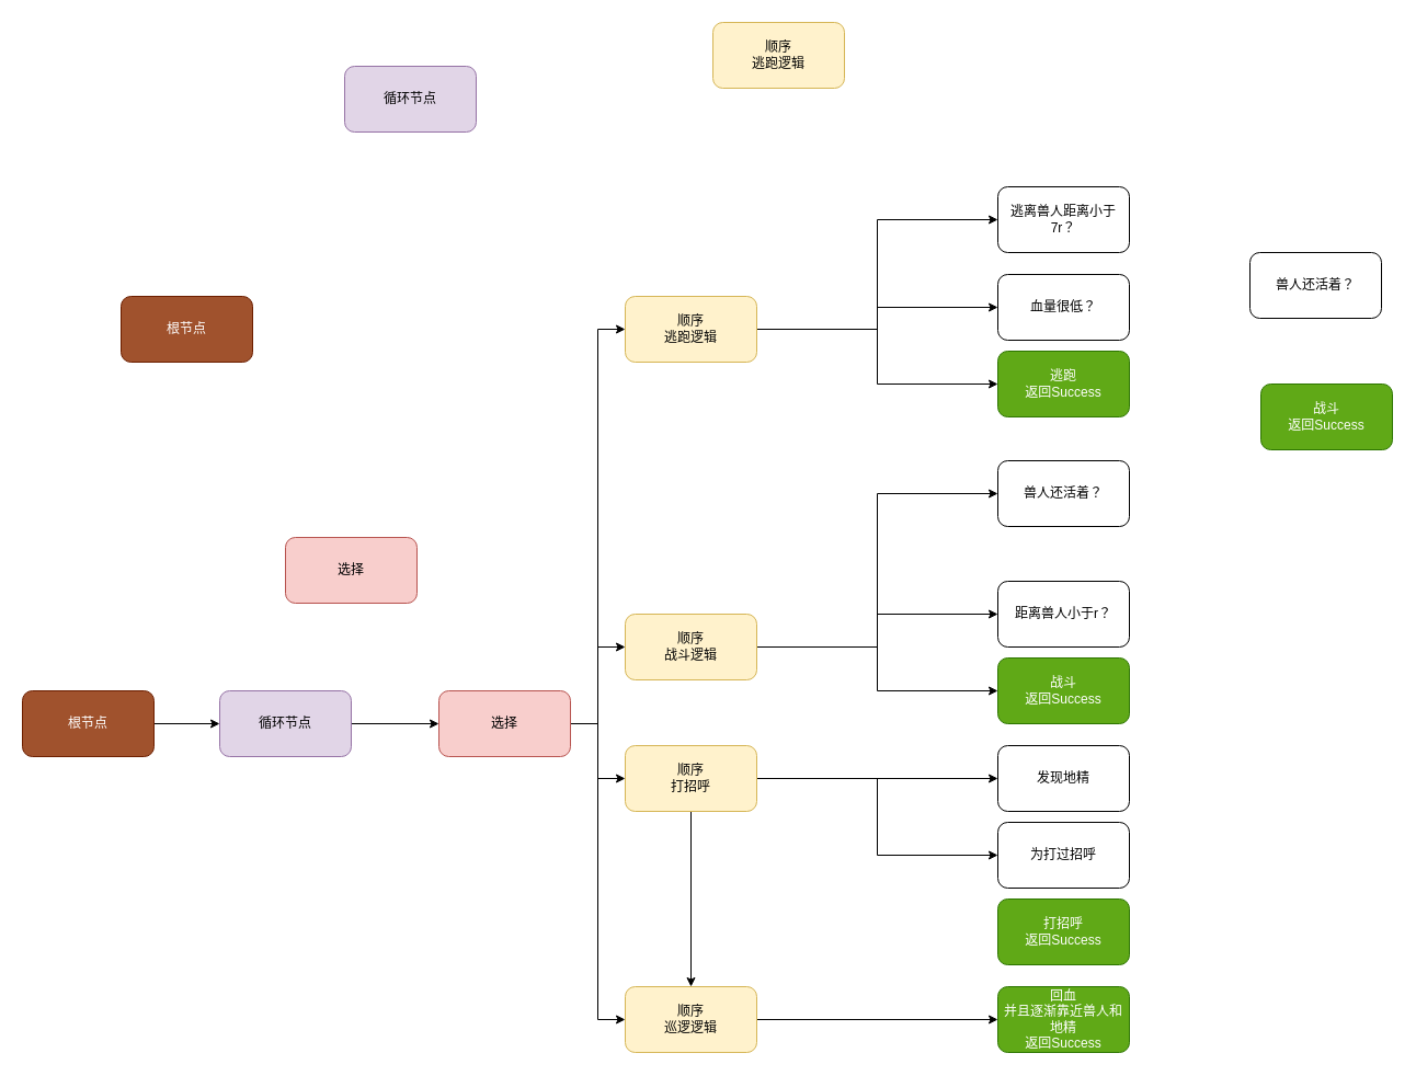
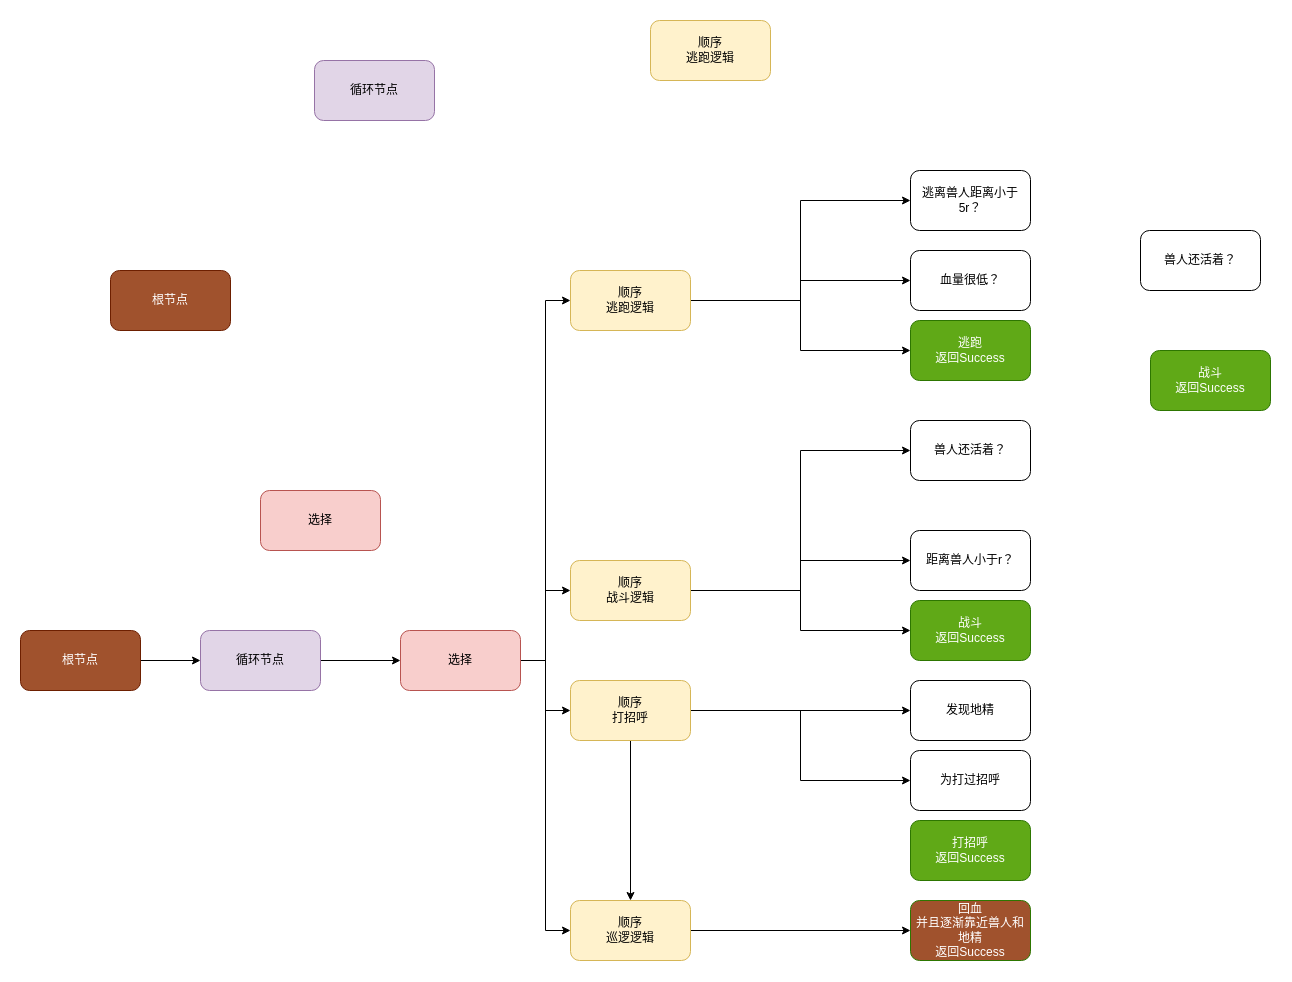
  <mxCell id="0" />
  <mxCell id="1" parent="0" />
  <mxCell id="2" style="edgeStyle=orthogonalEdgeStyle;rounded=0;orthogonalLoop=1;jettySize=auto;html=1;exitX=1;exitY=0.5;exitDx=0;exitDy=0;entryX=0;entryY=0.5;entryDx=0;entryDy=0;" parent="1" source="3" target="5" edge="1"><mxGeometry relative="1" as="geometry"><mxPoint x="190" y="660" as="targetPoint" /></mxGeometry></mxCell>
  <mxCell id="3" value="根节点" style="rounded=1;whiteSpace=wrap;html=1;fillColor=#a0522d;fontColor=#ffffff;strokeColor=#6D1F00;" parent="1" vertex="1"><mxGeometry y="630" width="120" height="60" as="geometry" x="20" /></mxCell>
  <mxCell id="4" style="edgeStyle=orthogonalEdgeStyle;rounded=0;orthogonalLoop=1;jettySize=auto;html=1;exitX=1;exitY=0.5;exitDx=0;exitDy=0;entryX=0;entryY=0.5;entryDx=0;entryDy=0;" parent="1" source="5" target="10" edge="1"><mxGeometry relative="1" as="geometry"><mxPoint x="390" y="660" as="targetPoint" /></mxGeometry></mxCell>
  <mxCell id="5" value="循环节点" style="rounded=1;whiteSpace=wrap;html=1;fillColor=#e1d5e7;strokeColor=#9673a6;" parent="1" vertex="1"><mxGeometry x="200" y="630" width="120" height="60" as="geometry" /></mxCell>
  <mxCell id="6" style="edgeStyle=orthogonalEdgeStyle;rounded=0;orthogonalLoop=1;jettySize=auto;html=1;exitX=1;exitY=0.5;exitDx=0;exitDy=0;entryX=0;entryY=0.5;entryDx=0;entryDy=0;" parent="1" source="10" target="14" edge="1"><mxGeometry relative="1" as="geometry" /></mxCell>
  <mxCell id="7" style="edgeStyle=orthogonalEdgeStyle;rounded=0;orthogonalLoop=1;jettySize=auto;html=1;exitX=1;exitY=0.5;exitDx=0;exitDy=0;entryX=0;entryY=0.5;entryDx=0;entryDy=0;" parent="1" source="10" target="20" edge="1"><mxGeometry relative="1" as="geometry" /></mxCell>
  <mxCell id="8" style="edgeStyle=orthogonalEdgeStyle;rounded=0;orthogonalLoop=1;jettySize=auto;html=1;entryX=0;entryY=0.5;entryDx=0;entryDy=0;" parent="1" source="10" target="26" edge="1"><mxGeometry relative="1" as="geometry" /></mxCell>
  <mxCell id="9" style="edgeStyle=orthogonalEdgeStyle;rounded=0;orthogonalLoop=1;jettySize=auto;html=1;entryX=0;entryY=0.5;entryDx=0;entryDy=0;" parent="1" source="10" target="31" edge="1"><mxGeometry relative="1" as="geometry" /></mxCell>
  <mxCell id="10" value="选择" style="rounded=1;whiteSpace=wrap;html=1;fillColor=#f8cecc;strokeColor=#b85450;" parent="1" vertex="1"><mxGeometry x="400" y="630" width="120" height="60" as="geometry" /></mxCell>
  <mxCell id="11" style="edgeStyle=orthogonalEdgeStyle;rounded=0;orthogonalLoop=1;jettySize=auto;html=1;exitX=1;exitY=0.5;exitDx=0;exitDy=0;entryX=0;entryY=0.5;entryDx=0;entryDy=0;" parent="1" source="14" target="15" edge="1"><mxGeometry relative="1" as="geometry" /></mxCell>
  <mxCell id="12" style="edgeStyle=orthogonalEdgeStyle;rounded=0;orthogonalLoop=1;jettySize=auto;html=1;exitX=1;exitY=0.5;exitDx=0;exitDy=0;" parent="1" source="14" target="16" edge="1"><mxGeometry relative="1" as="geometry" /></mxCell>
  <mxCell id="13" style="edgeStyle=orthogonalEdgeStyle;rounded=0;orthogonalLoop=1;jettySize=auto;html=1;entryX=0;entryY=0.5;entryDx=0;entryDy=0;" edge="1" parent="1" source="14" target="33"><mxGeometry relative="1" as="geometry" /></mxCell>
  <mxCell id="14" value="顺序&lt;br&gt;逃跑逻辑" style="rounded=1;whiteSpace=wrap;html=1;fillColor=#fff2cc;strokeColor=#d6b656;" parent="1" vertex="1"><mxGeometry x="570" y="270" width="120" height="60" as="geometry" /></mxCell>
  <mxCell id="15" value="血量很低？" style="rounded=1;whiteSpace=wrap;html=1;" parent="1" vertex="1"><mxGeometry x="910" y="250" width="120" height="60" as="geometry" /></mxCell>
  <mxCell id="16" value="逃跑&lt;br&gt;返回Success" style="rounded=1;whiteSpace=wrap;html=1;fillColor=#60a917;fontColor=#ffffff;strokeColor=#2D7600;" parent="1" vertex="1"><mxGeometry x="910" y="320" width="120" height="60" as="geometry" /></mxCell>
  <mxCell id="17" style="edgeStyle=orthogonalEdgeStyle;rounded=0;orthogonalLoop=1;jettySize=auto;html=1;" parent="1" source="20" target="21" edge="1"><mxGeometry relative="1" as="geometry" /></mxCell>
  <mxCell id="18" style="edgeStyle=orthogonalEdgeStyle;rounded=0;orthogonalLoop=1;jettySize=auto;html=1;entryX=0;entryY=0.5;entryDx=0;entryDy=0;" parent="1" source="20" target="22" edge="1"><mxGeometry relative="1" as="geometry" /></mxCell>
  <mxCell id="19" style="edgeStyle=orthogonalEdgeStyle;rounded=0;orthogonalLoop=1;jettySize=auto;html=1;entryX=0;entryY=0.5;entryDx=0;entryDy=0;" edge="1" parent="1" source="20" target="34"><mxGeometry relative="1" as="geometry" /></mxCell>
  <mxCell id="20" value="顺序&lt;br&gt;战斗逻辑" style="rounded=1;whiteSpace=wrap;html=1;fillColor=#fff2cc;strokeColor=#d6b656;" parent="1" vertex="1"><mxGeometry x="570" y="560" width="120" height="60" as="geometry" /></mxCell>
  <mxCell id="21" value="距离兽人小于r？" style="rounded=1;whiteSpace=wrap;html=1;" parent="1" vertex="1"><mxGeometry x="910" y="530" width="120" height="60" as="geometry" /></mxCell>
  <mxCell id="22" value="战斗&lt;br&gt;返回Success" style="rounded=1;whiteSpace=wrap;html=1;fillColor=#60a917;fontColor=#ffffff;strokeColor=#2D7600;" parent="1" vertex="1"><mxGeometry x="910" y="600" width="120" height="60" as="geometry" /></mxCell>
  <mxCell id="23" style="edgeStyle=orthogonalEdgeStyle;rounded=0;orthogonalLoop=1;jettySize=auto;html=1;entryX=0;entryY=0.5;entryDx=0;entryDy=0;" parent="1" source="26" target="27" edge="1"><mxGeometry relative="1" as="geometry" /></mxCell>
  <mxCell id="24" style="edgeStyle=orthogonalEdgeStyle;rounded=0;orthogonalLoop=1;jettySize=auto;html=1;" parent="1" source="26" target="31" edge="1"><mxGeometry relative="1" as="geometry" /></mxCell>
  <mxCell id="25" style="edgeStyle=orthogonalEdgeStyle;rounded=0;orthogonalLoop=1;jettySize=auto;html=1;entryX=0;entryY=0.5;entryDx=0;entryDy=0;" parent="1" source="26" target="29" edge="1"><mxGeometry relative="1" as="geometry" /></mxCell>
  <mxCell id="26" value="顺序&lt;br&gt;打招呼" style="rounded=1;whiteSpace=wrap;html=1;fillColor=#fff2cc;strokeColor=#d6b656;" parent="1" vertex="1"><mxGeometry x="570" y="680" width="120" height="60" as="geometry" /></mxCell>
  <mxCell id="27" value="发现地精" style="rounded=1;whiteSpace=wrap;html=1;" parent="1" vertex="1"><mxGeometry x="910" y="680" width="120" height="60" as="geometry" /></mxCell>
  <mxCell id="28" value="打招呼&lt;br&gt;返回Success" style="rounded=1;whiteSpace=wrap;html=1;fillColor=#60a917;fontColor=#ffffff;strokeColor=#2D7600;" parent="1" vertex="1"><mxGeometry x="910" y="820" width="120" height="60" as="geometry" /></mxCell>
  <mxCell id="29" value="为打过招呼" style="rounded=1;whiteSpace=wrap;html=1;" parent="1" vertex="1"><mxGeometry x="910" y="750" width="120" height="60" as="geometry" /></mxCell>
  <mxCell id="30" style="edgeStyle=orthogonalEdgeStyle;rounded=0;orthogonalLoop=1;jettySize=auto;html=1;" parent="1" source="31" target="32" edge="1"><mxGeometry relative="1" as="geometry" /></mxCell>
  <mxCell id="31" value="顺序&lt;br&gt;巡逻逻辑" style="rounded=1;whiteSpace=wrap;html=1;fillColor=#fff2cc;strokeColor=#d6b656;" parent="1" vertex="1"><mxGeometry x="570" y="900" width="120" height="60" as="geometry" /></mxCell>
- <mxCell id="32" value="回血&lt;br&gt;并且逐渐靠近兽人和地精&lt;br&gt;返回Success" style="rounded=1;whiteSpace=wrap;html=1;fillColor=#60a917;fontColor=#ffffff;strokeColor=#2D7600;" parent="1" vertex="1"><mxGeometry x="910" y="900" width="120" height="60" as="geometry" /></mxCell>
- <mxCell id="33" value="逃离兽人距离小于7r？" style="rounded=1;whiteSpace=wrap;html=1;" vertex="1" parent="1"><mxGeometry x="910" y="170" width="120" height="60" as="geometry" /></mxCell>
+ <mxCell id="32" value="回血&lt;br&gt;并且逐渐靠近兽人和地精&lt;br&gt;返回Success" style="rounded=1;whiteSpace=wrap;html=1;fillColor=#a0522d;fontColor=#ffffff;strokeColor=#2D7600;" parent="1" vertex="1"><mxGeometry x="910" y="900" width="120" height="60" as="geometry" /></mxCell>
+ <mxCell id="33" value="逃离兽人距离小于5r？" style="rounded=1;whiteSpace=wrap;html=1;" vertex="1" parent="1"><mxGeometry x="910" y="170" width="120" height="60" as="geometry" /></mxCell>
  <mxCell id="34" value="兽人还活着？" style="rounded=1;whiteSpace=wrap;html=1;" vertex="1" parent="1"><mxGeometry x="910" y="420" width="120" height="60" as="geometry" /></mxCell>
  <mxCell id="35" value="循环节点" style="rounded=1;whiteSpace=wrap;html=1;fillColor=#e1d5e7;strokeColor=#9673a6;" vertex="1" parent="1"><mxGeometry x="314" y="60" width="120" height="60" as="geometry" /></mxCell>
  <mxCell id="36" value="根节点" style="rounded=1;whiteSpace=wrap;html=1;fillColor=#a0522d;fontColor=#ffffff;strokeColor=#6D1F00;" vertex="1" parent="1"><mxGeometry x="110" y="270" width="120" height="60" as="geometry" /></mxCell>
  <mxCell id="37" value="选择" style="rounded=1;whiteSpace=wrap;html=1;fillColor=#f8cecc;strokeColor=#b85450;" vertex="1" parent="1"><mxGeometry x="260" y="490" width="120" height="60" as="geometry" /></mxCell>
  <mxCell id="38" value="兽人还活着？" style="rounded=1;whiteSpace=wrap;html=1;" vertex="1" parent="1"><mxGeometry x="1140" y="230" width="120" height="60" as="geometry" /></mxCell>
  <mxCell id="39" value="战斗&lt;br&gt;返回Success" style="rounded=1;whiteSpace=wrap;html=1;fillColor=#60a917;fontColor=#ffffff;strokeColor=#2D7600;" vertex="1" parent="1"><mxGeometry x="1150" y="350" width="120" height="60" as="geometry" /></mxCell>
  <mxCell id="40" value="顺序&lt;br&gt;逃跑逻辑" style="rounded=1;whiteSpace=wrap;html=1;fillColor=#fff2cc;strokeColor=#d6b656;" vertex="1" parent="1"><mxGeometry x="650" y="20" width="120" height="60" as="geometry" /></mxCell>
